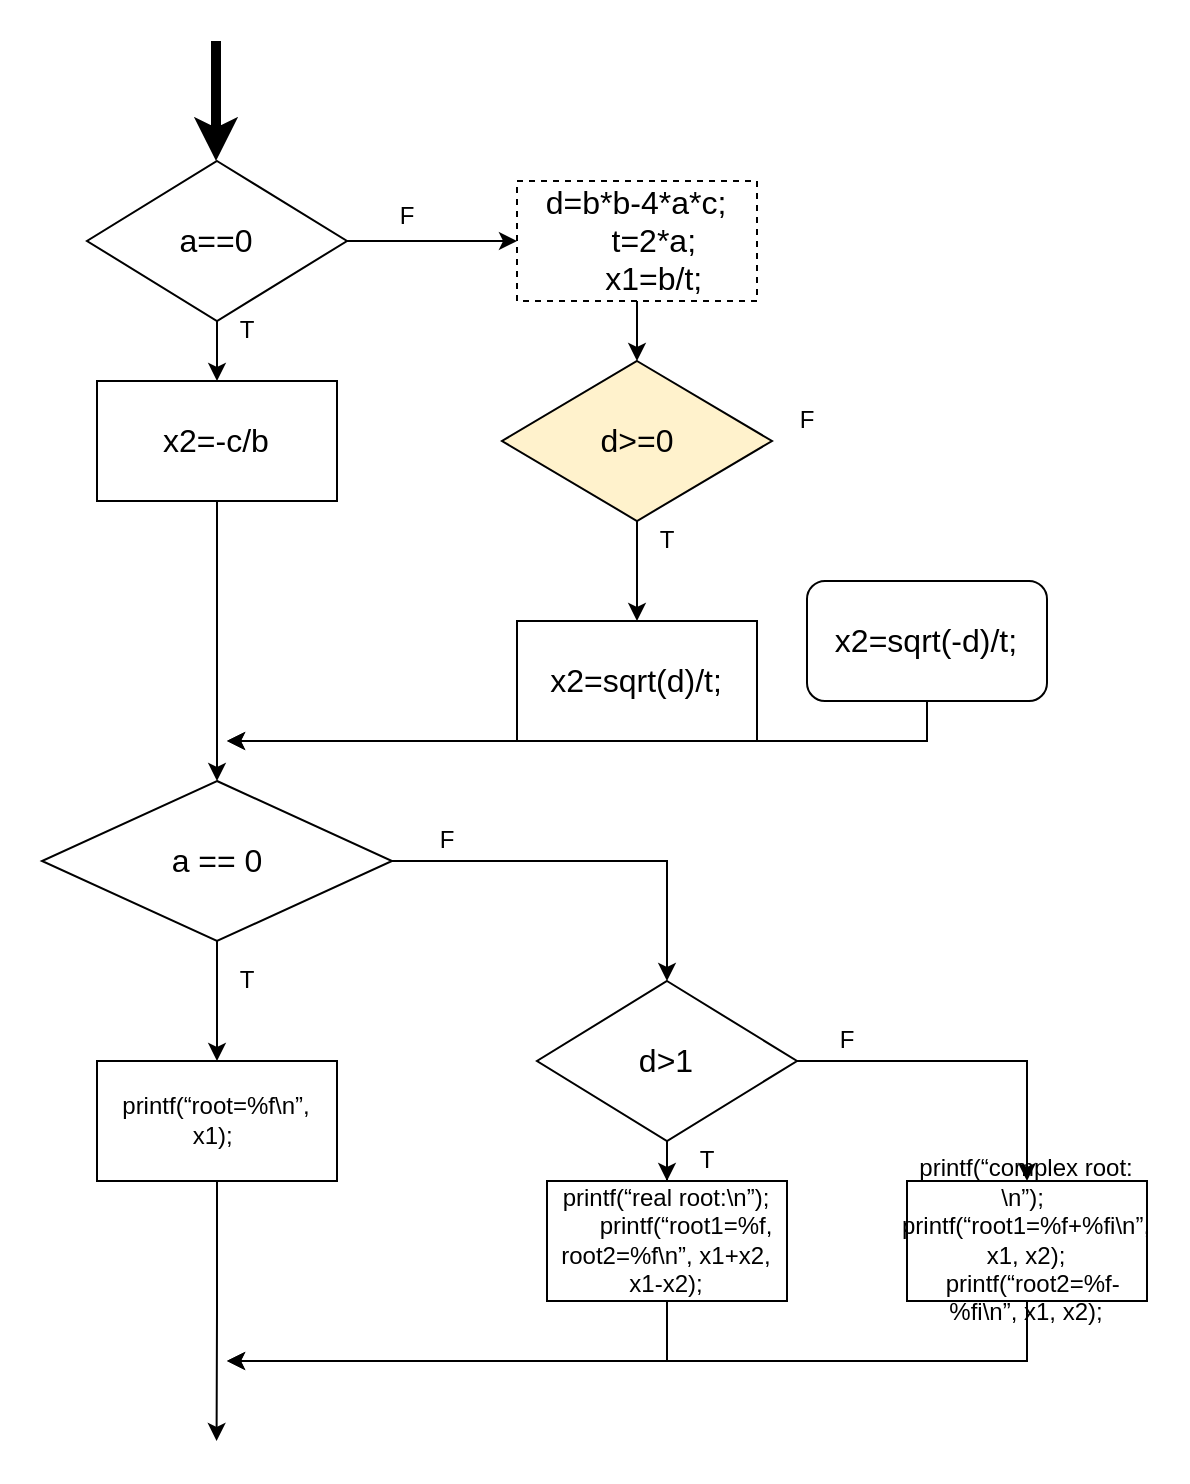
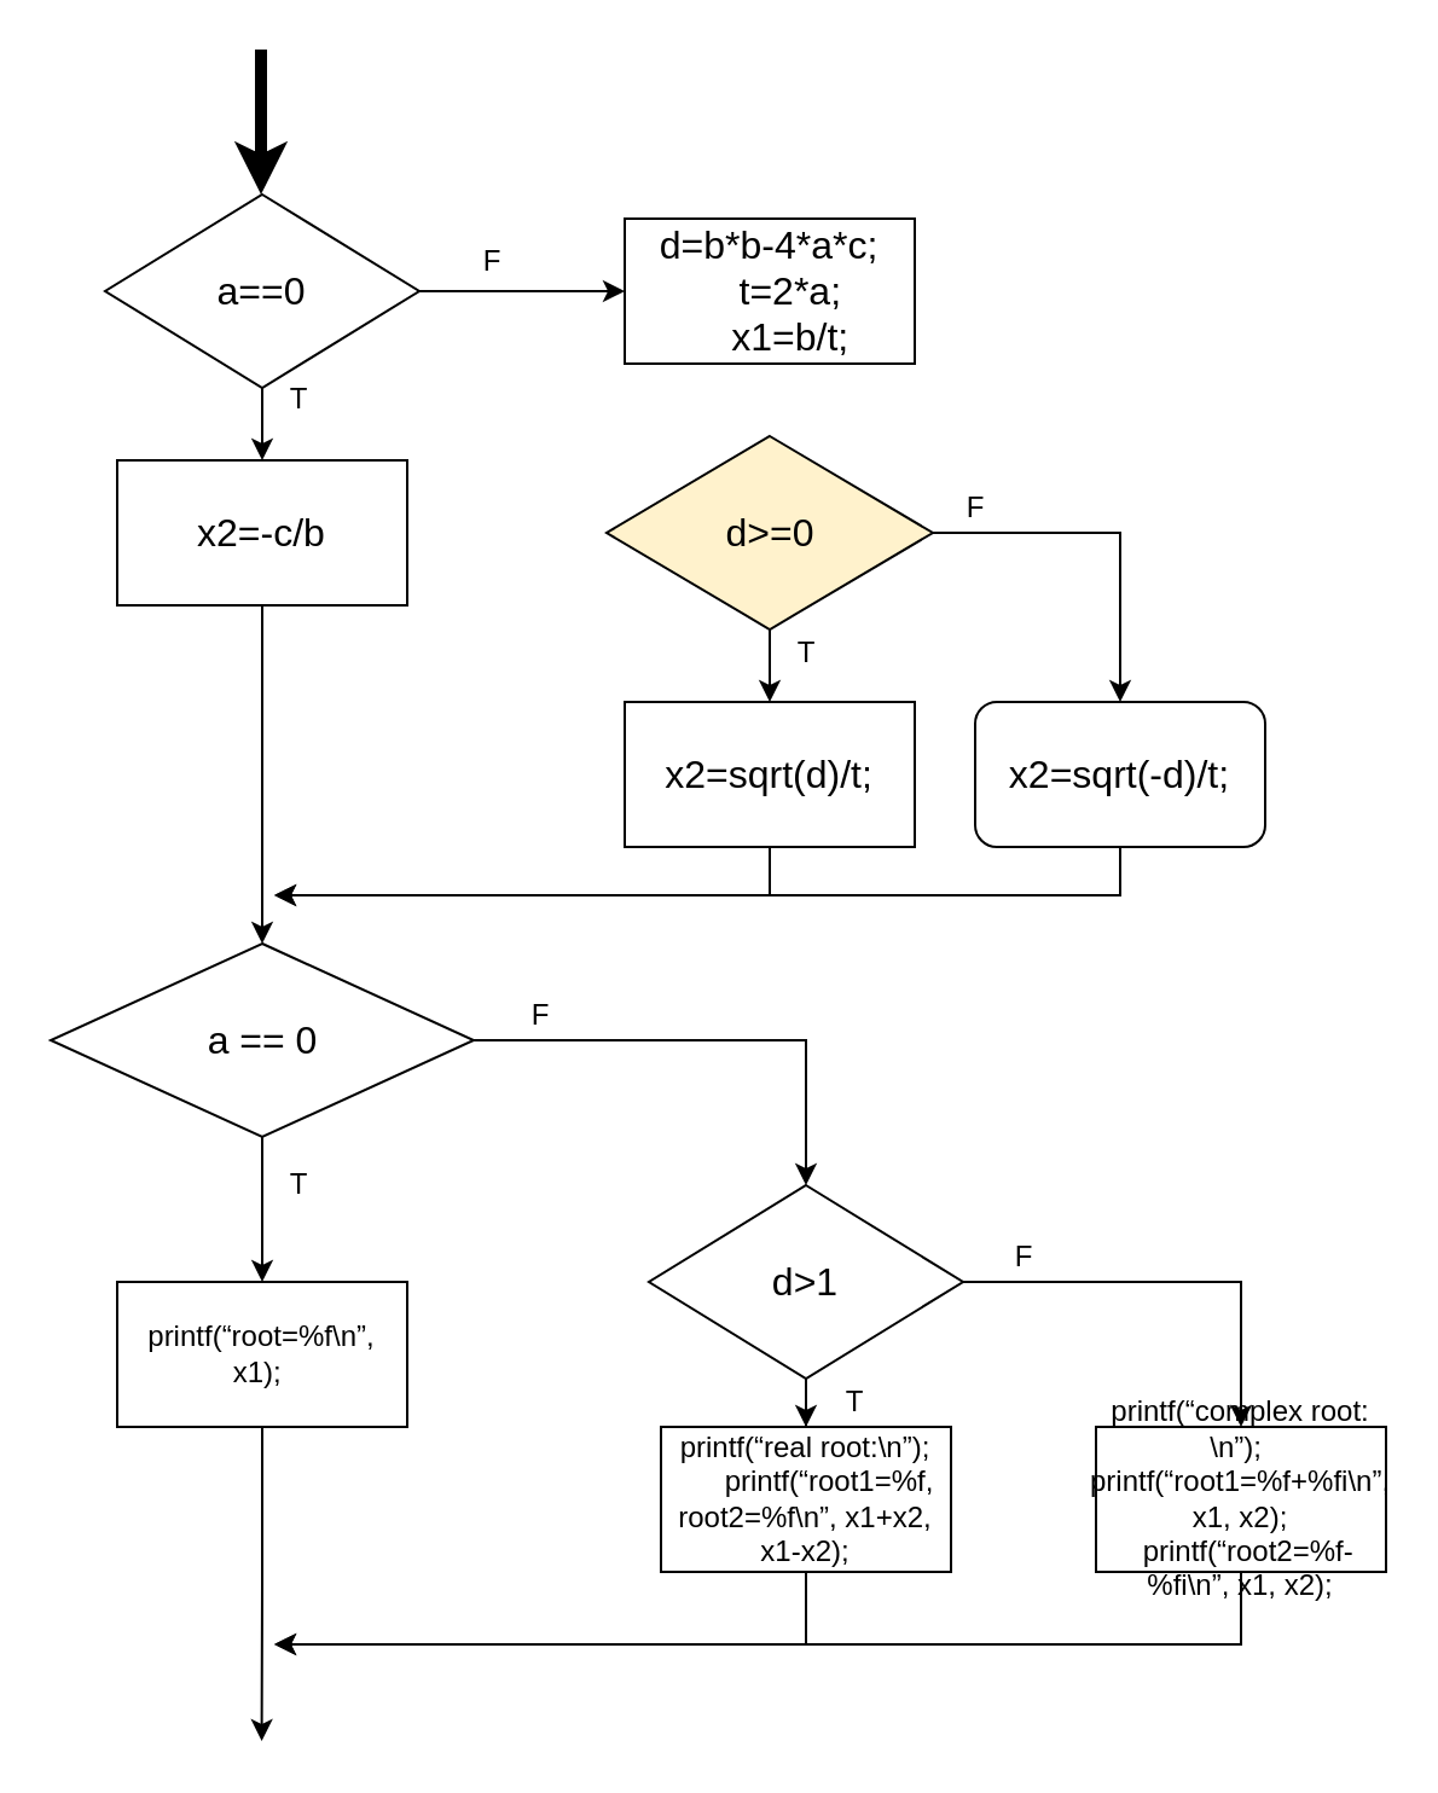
  <mxCell id="0" />
  <mxCell id="1" parent="0" />
  <mxCell id="2" value="" style="endArrow=classic;html=1;rounded=0;strokeWidth=5;" parent="1" edge="1"><mxGeometry width="50" height="50" relative="1" as="geometry"><mxPoint x="107.5" y="20" as="sourcePoint" /><mxPoint x="107.5" y="80" as="targetPoint" /></mxGeometry></mxCell>
  <mxCell id="3" value="" style="edgeStyle=orthogonalEdgeStyle;rounded=0;orthogonalLoop=1;jettySize=auto;html=1;" parent="1" source="5" target="7" edge="1"><mxGeometry relative="1" as="geometry" /></mxCell>
  <mxCell id="4" value="" style="edgeStyle=orthogonalEdgeStyle;rounded=0;orthogonalLoop=1;jettySize=auto;html=1;" parent="1" source="5" target="10" edge="1"><mxGeometry relative="1" as="geometry" /></mxCell>
  <mxCell id="5" value="&lt;font style=&quot;font-size: 16px;&quot;&gt;a==0&lt;/font&gt;" style="rhombus;whiteSpace=wrap;html=1;" parent="1" vertex="1"><mxGeometry x="43" y="80" width="130" height="80" as="geometry" /></mxCell>
  <mxCell id="6" style="edgeStyle=orthogonalEdgeStyle;rounded=0;orthogonalLoop=1;jettySize=auto;html=1;exitX=0.5;exitY=1;exitDx=0;exitDy=0;" parent="1" source="7" target="23" edge="1"><mxGeometry relative="1" as="geometry"><mxPoint x="108" y="390" as="targetPoint" /></mxGeometry></mxCell>
  <mxCell id="7" value="&lt;font style=&quot;font-size: 16px;&quot;&gt;x2=-c/b&lt;/font&gt;" style="whiteSpace=wrap;html=1;" parent="1" vertex="1"><mxGeometry x="48" y="190" width="120" height="60" as="geometry" /></mxCell>
  <mxCell id="8" value="T" style="text;html=1;align=center;verticalAlign=middle;resizable=0;points=[];autosize=1;strokeColor=none;fillColor=none;" parent="1" vertex="1"><mxGeometry x="108" y="150" width="30" height="30" as="geometry" /></mxCell>
- <mxCell id="9" value="" style="edgeStyle=orthogonalEdgeStyle;rounded=0;orthogonalLoop=1;jettySize=auto;html=1;" parent="1" source="10" target="14" edge="1"><mxGeometry relative="1" as="geometry" /></mxCell>
- <mxCell id="10" value="&lt;div style=&quot;font-size: 16px;&quot;&gt;&lt;font style=&quot;font-size: 16px;&quot;&gt;d=b*b-4*a*c;&lt;/font&gt;&lt;/div&gt;&lt;div style=&quot;font-size: 16px;&quot;&gt;&lt;font style=&quot;font-size: 16px;&quot;&gt;&amp;nbsp; &amp;nbsp; t=2*a;&lt;/font&gt;&lt;/div&gt;&lt;div style=&quot;font-size: 16px;&quot;&gt;&lt;font style=&quot;font-size: 16px;&quot;&gt;&amp;nbsp; &amp;nbsp; x1=b/t;&lt;/font&gt;&lt;/div&gt;" style="whiteSpace=wrap;html=1;dashed=1;" parent="1" vertex="1"><mxGeometry x="258" y="90" width="120" height="60" as="geometry" /></mxCell>
+ <mxCell id="10" value="&lt;div style=&quot;font-size: 16px;&quot;&gt;&lt;font style=&quot;font-size: 16px;&quot;&gt;d=b*b-4*a*c;&lt;/font&gt;&lt;/div&gt;&lt;div style=&quot;font-size: 16px;&quot;&gt;&lt;font style=&quot;font-size: 16px;&quot;&gt;&amp;nbsp; &amp;nbsp; t=2*a;&lt;/font&gt;&lt;/div&gt;&lt;div style=&quot;font-size: 16px;&quot;&gt;&lt;font style=&quot;font-size: 16px;&quot;&gt;&amp;nbsp; &amp;nbsp; x1=b/t;&lt;/font&gt;&lt;/div&gt;" style="whiteSpace=wrap;html=1;" parent="1" vertex="1"><mxGeometry x="258" y="90" width="120" height="60" as="geometry" /></mxCell>
  <mxCell id="11" value="F" style="text;html=1;align=center;verticalAlign=middle;resizable=0;points=[];autosize=1;strokeColor=none;fillColor=none;" parent="1" vertex="1"><mxGeometry x="188" y="93" width="30" height="30" as="geometry" /></mxCell>
  <mxCell id="12" value="" style="edgeStyle=orthogonalEdgeStyle;rounded=0;orthogonalLoop=1;jettySize=auto;html=1;" parent="1" source="14" target="16" edge="1"><mxGeometry relative="1" as="geometry" /></mxCell>
+ <mxCell id="13" style="edgeStyle=orthogonalEdgeStyle;rounded=0;orthogonalLoop=1;jettySize=auto;html=1;" parent="1" source="14" target="19" edge="1"><mxGeometry relative="1" as="geometry"><mxPoint x="463" y="290" as="targetPoint" /></mxGeometry></mxCell>
  <mxCell id="14" value="&lt;font style=&quot;font-size: 16px;&quot;&gt;d&amp;gt;=0&lt;br&gt;&lt;/font&gt;" style="rhombus;whiteSpace=wrap;html=1;fillColor=#fff2cc;" parent="1" vertex="1"><mxGeometry x="250.5" y="180" width="135" height="80" as="geometry" /></mxCell>
  <mxCell id="15" style="edgeStyle=orthogonalEdgeStyle;rounded=0;orthogonalLoop=1;jettySize=auto;html=1;exitX=0.5;exitY=1;exitDx=0;exitDy=0;" parent="1" source="16" edge="1"><mxGeometry relative="1" as="geometry"><mxPoint x="113" y="370" as="targetPoint" /><Array as="points"><mxPoint x="318" y="370" /></Array></mxGeometry></mxCell>
- <mxCell id="16" value="&lt;font style=&quot;font-size: 16px;&quot;&gt;x2=sqrt(d)/t;&lt;/font&gt;" style="whiteSpace=wrap;html=1;" parent="1" vertex="1"><mxGeometry x="258" y="310" width="120" height="60" as="geometry" /></mxCell>
+ <mxCell id="16" value="&lt;font style=&quot;font-size: 16px;&quot;&gt;x2=sqrt(d)/t;&lt;/font&gt;" style="whiteSpace=wrap;html=1;" parent="1" vertex="1"><mxGeometry x="258" y="290" width="120" height="60" as="geometry" /></mxCell>
  <mxCell id="17" value="T" style="text;html=1;align=center;verticalAlign=middle;resizable=0;points=[];autosize=1;strokeColor=none;fillColor=none;" parent="1" vertex="1"><mxGeometry x="318" y="255" width="30" height="30" as="geometry" /></mxCell>
  <mxCell id="18" style="edgeStyle=orthogonalEdgeStyle;rounded=0;orthogonalLoop=1;jettySize=auto;html=1;exitX=0.5;exitY=1;exitDx=0;exitDy=0;" parent="1" source="19" edge="1"><mxGeometry relative="1" as="geometry"><mxPoint x="113" y="370" as="targetPoint" /><Array as="points"><mxPoint x="463" y="370" /></Array></mxGeometry></mxCell>
  <mxCell id="19" value="&lt;font style=&quot;font-size: 16px;&quot;&gt;x2=sqrt(-d)/t;&lt;/font&gt;" style="whiteSpace=wrap;html=1;rounded=1;" parent="1" vertex="1"><mxGeometry x="403" y="290" width="120" height="60" as="geometry" /></mxCell>
  <mxCell id="20" value="F" style="text;html=1;align=center;verticalAlign=middle;resizable=0;points=[];autosize=1;strokeColor=none;fillColor=none;" parent="1" vertex="1"><mxGeometry x="388" y="195" width="30" height="30" as="geometry" /></mxCell>
  <mxCell id="21" style="edgeStyle=orthogonalEdgeStyle;rounded=0;orthogonalLoop=1;jettySize=auto;html=1;exitX=1;exitY=0.5;exitDx=0;exitDy=0;" parent="1" source="23" target="30" edge="1"><mxGeometry relative="1" as="geometry"><mxPoint x="333" y="470" as="targetPoint" /><Array as="points"><mxPoint x="333" y="430" /></Array></mxGeometry></mxCell>
  <mxCell id="22" style="edgeStyle=orthogonalEdgeStyle;rounded=0;orthogonalLoop=1;jettySize=auto;html=1;exitX=0.5;exitY=1;exitDx=0;exitDy=0;" parent="1" source="23" target="25" edge="1"><mxGeometry relative="1" as="geometry"><mxPoint x="107.793" y="510" as="targetPoint" /></mxGeometry></mxCell>
  <mxCell id="23" value="&lt;font style=&quot;font-size: 16px;&quot;&gt;a == 0&lt;/font&gt;" style="rhombus;whiteSpace=wrap;html=1;" parent="1" vertex="1"><mxGeometry x="20.5" y="390" width="175" height="80" as="geometry" /></mxCell>
  <mxCell id="24" style="edgeStyle=orthogonalEdgeStyle;rounded=0;orthogonalLoop=1;jettySize=auto;html=1;exitX=0.5;exitY=1;exitDx=0;exitDy=0;" parent="1" source="25" edge="1"><mxGeometry relative="1" as="geometry"><mxPoint x="107.793" y="720" as="targetPoint" /></mxGeometry></mxCell>
  <mxCell id="25" value="printf(“root=%f\n”, x1);&amp;nbsp;" style="rounded=0;whiteSpace=wrap;html=1;" parent="1" vertex="1"><mxGeometry x="48.003" y="530" width="120" height="60" as="geometry" /></mxCell>
  <mxCell id="26" value="T" style="text;html=1;align=center;verticalAlign=middle;resizable=0;points=[];autosize=1;strokeColor=none;fillColor=none;" parent="1" vertex="1"><mxGeometry x="108" y="475" width="30" height="30" as="geometry" /></mxCell>
  <mxCell id="27" value="F" style="text;html=1;align=center;verticalAlign=middle;resizable=0;points=[];autosize=1;strokeColor=none;fillColor=none;" parent="1" vertex="1"><mxGeometry x="208" y="405" width="30" height="30" as="geometry" /></mxCell>
  <mxCell id="28" style="edgeStyle=orthogonalEdgeStyle;rounded=0;orthogonalLoop=1;jettySize=auto;html=1;" parent="1" source="30" target="32" edge="1"><mxGeometry relative="1" as="geometry"><mxPoint x="333" y="620" as="targetPoint" /></mxGeometry></mxCell>
  <mxCell id="29" style="edgeStyle=orthogonalEdgeStyle;rounded=0;orthogonalLoop=1;jettySize=auto;html=1;exitX=1;exitY=0.5;exitDx=0;exitDy=0;" parent="1" source="30" target="36" edge="1"><mxGeometry relative="1" as="geometry"><mxPoint x="483" y="580" as="targetPoint" /></mxGeometry></mxCell>
  <mxCell id="30" value="&lt;font style=&quot;font-size: 16px;&quot;&gt;d&amp;gt;1&lt;/font&gt;" style="rhombus;whiteSpace=wrap;html=1;" parent="1" vertex="1"><mxGeometry x="268" y="490" width="130" height="80" as="geometry" /></mxCell>
  <mxCell id="31" style="edgeStyle=orthogonalEdgeStyle;rounded=0;orthogonalLoop=1;jettySize=auto;html=1;exitX=0.5;exitY=1;exitDx=0;exitDy=0;" parent="1" source="32" edge="1"><mxGeometry relative="1" as="geometry"><mxPoint x="113" y="680" as="targetPoint" /><Array as="points"><mxPoint x="333" y="680" /></Array></mxGeometry></mxCell>
  <mxCell id="32" value="&lt;div&gt;printf(“real root:\n”);&lt;/div&gt;&lt;div&gt;&amp;nbsp; &amp;nbsp; &amp;nbsp; printf(“root1=%f, root2=%f\n”, x1+x2, x1-x2);&lt;/div&gt;" style="rounded=0;whiteSpace=wrap;html=1;" parent="1" vertex="1"><mxGeometry x="273" y="590" width="120" height="60" as="geometry" /></mxCell>
  <mxCell id="33" value="T" style="text;html=1;align=center;verticalAlign=middle;resizable=0;points=[];autosize=1;strokeColor=none;fillColor=none;" parent="1" vertex="1"><mxGeometry x="338" y="565" width="30" height="30" as="geometry" /></mxCell>
  <mxCell id="34" value="F" style="text;html=1;align=center;verticalAlign=middle;resizable=0;points=[];autosize=1;strokeColor=none;fillColor=none;" parent="1" vertex="1"><mxGeometry x="408" y="505" width="30" height="30" as="geometry" /></mxCell>
  <mxCell id="35" style="edgeStyle=orthogonalEdgeStyle;rounded=0;orthogonalLoop=1;jettySize=auto;html=1;exitX=0.5;exitY=1;exitDx=0;exitDy=0;" parent="1" source="36" edge="1"><mxGeometry relative="1" as="geometry"><mxPoint x="113" y="680" as="targetPoint" /><Array as="points"><mxPoint x="513" y="680" /></Array></mxGeometry></mxCell>
  <mxCell id="36" value="&lt;div&gt;printf(“complex root: \n”);&lt;span style=&quot;background-color: initial;&quot;&gt;&amp;nbsp; printf(“root1=%f+%fi\n”, x1, x2);&lt;/span&gt;&lt;/div&gt;&lt;div&gt;&amp;nbsp; printf(“root2=%f-%fi\n”, x1, x2);&lt;/div&gt;" style="rounded=0;whiteSpace=wrap;html=1;" parent="1" vertex="1"><mxGeometry x="453" y="590" width="120" height="60" as="geometry" /></mxCell>
